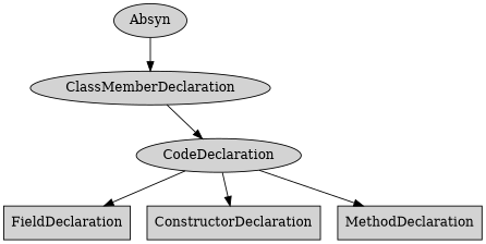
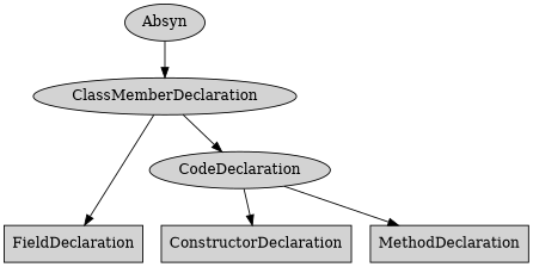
  digraph {
    node [style=filled]
    n1 [label=Absyn]
    n2 [label=ClassMemberDeclaration]
    n3 [label=CodeDeclaration]
    n4 [label=FieldDeclaration shape=box]
    n5 [label=ConstructorDeclaration shape=box]
    n6 [label=MethodDeclaration shape=box]
    n1 -> n2
    n2 -> n3
-   n3 -> n4
+   n2 -> n4
    n3 -> n5
    n3 -> n6
  }
